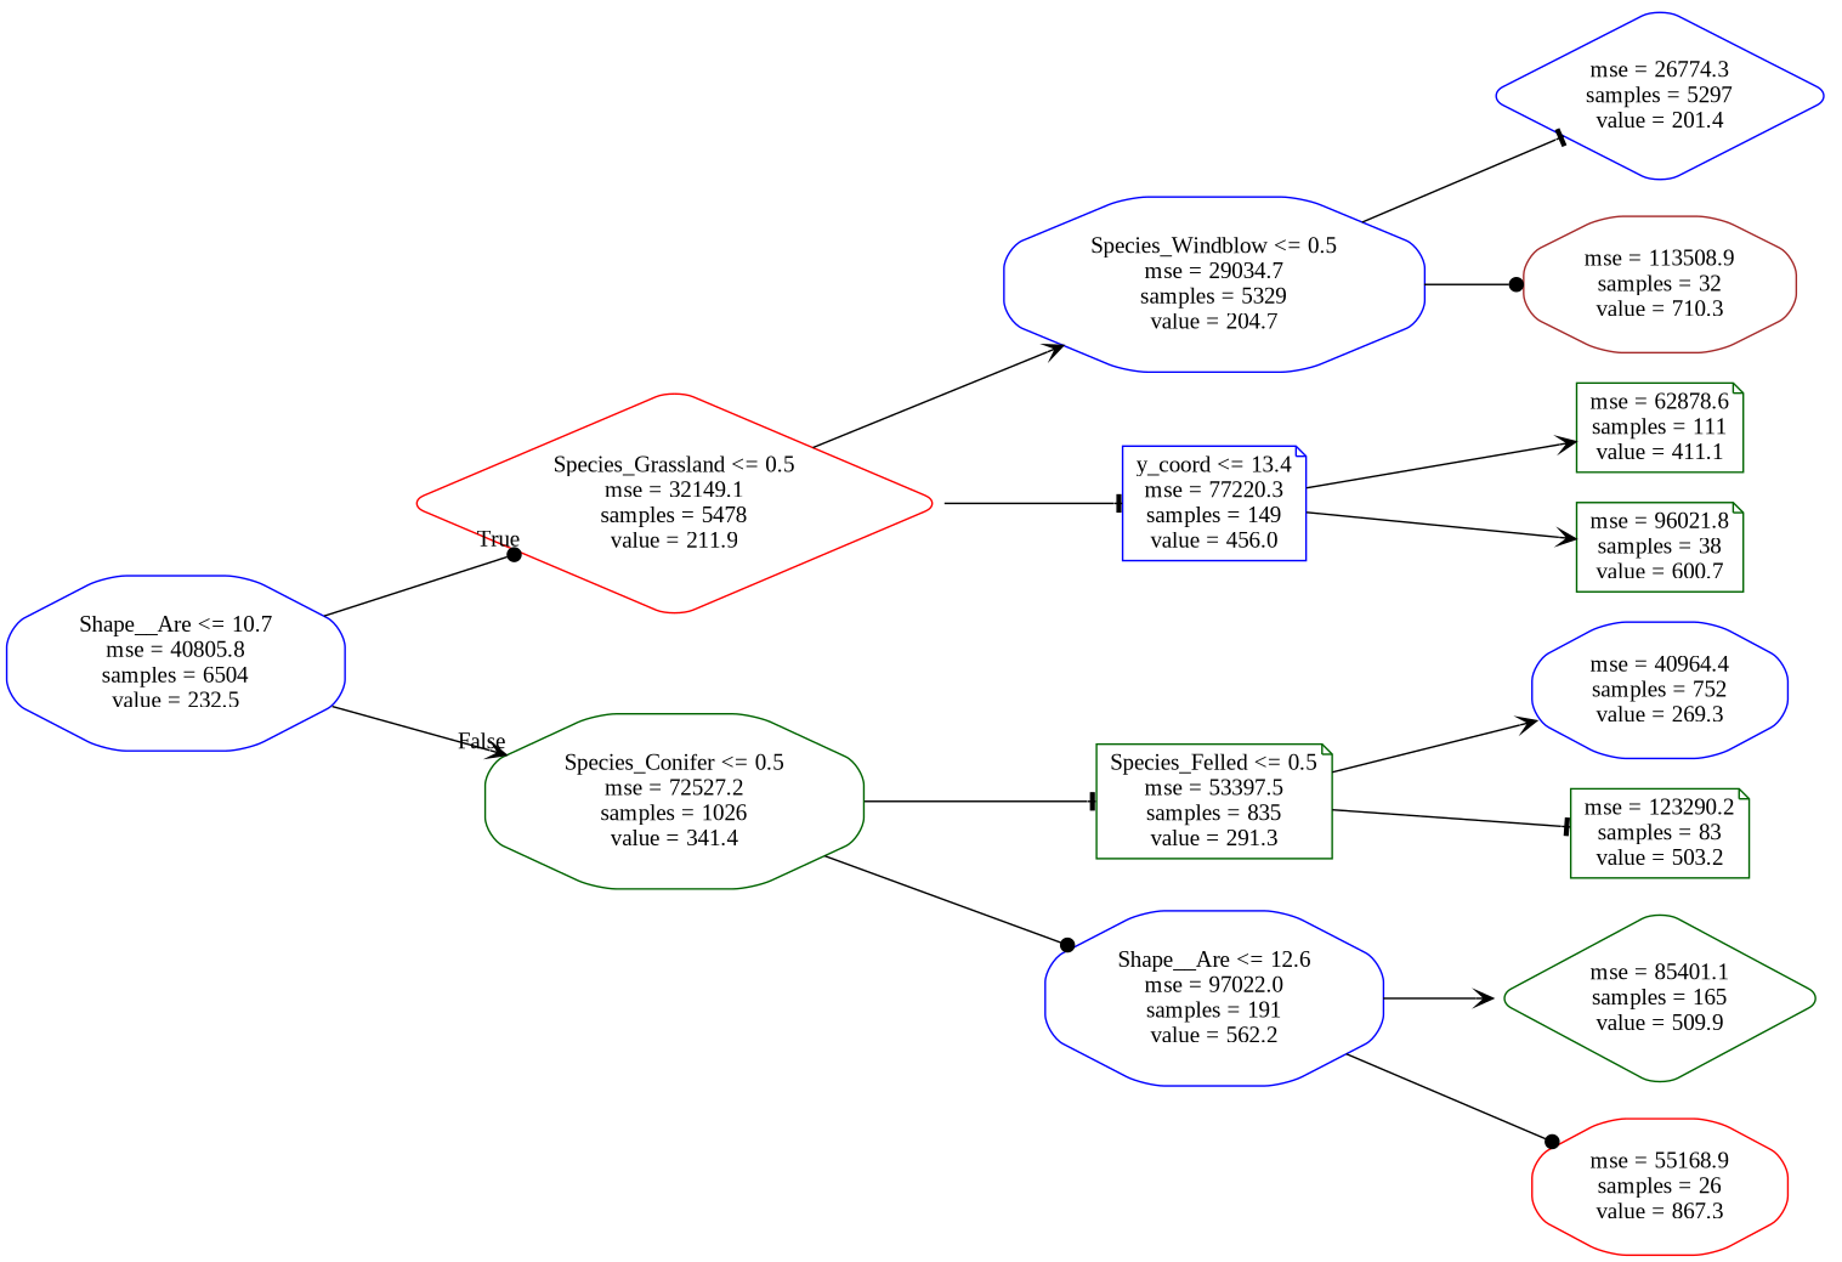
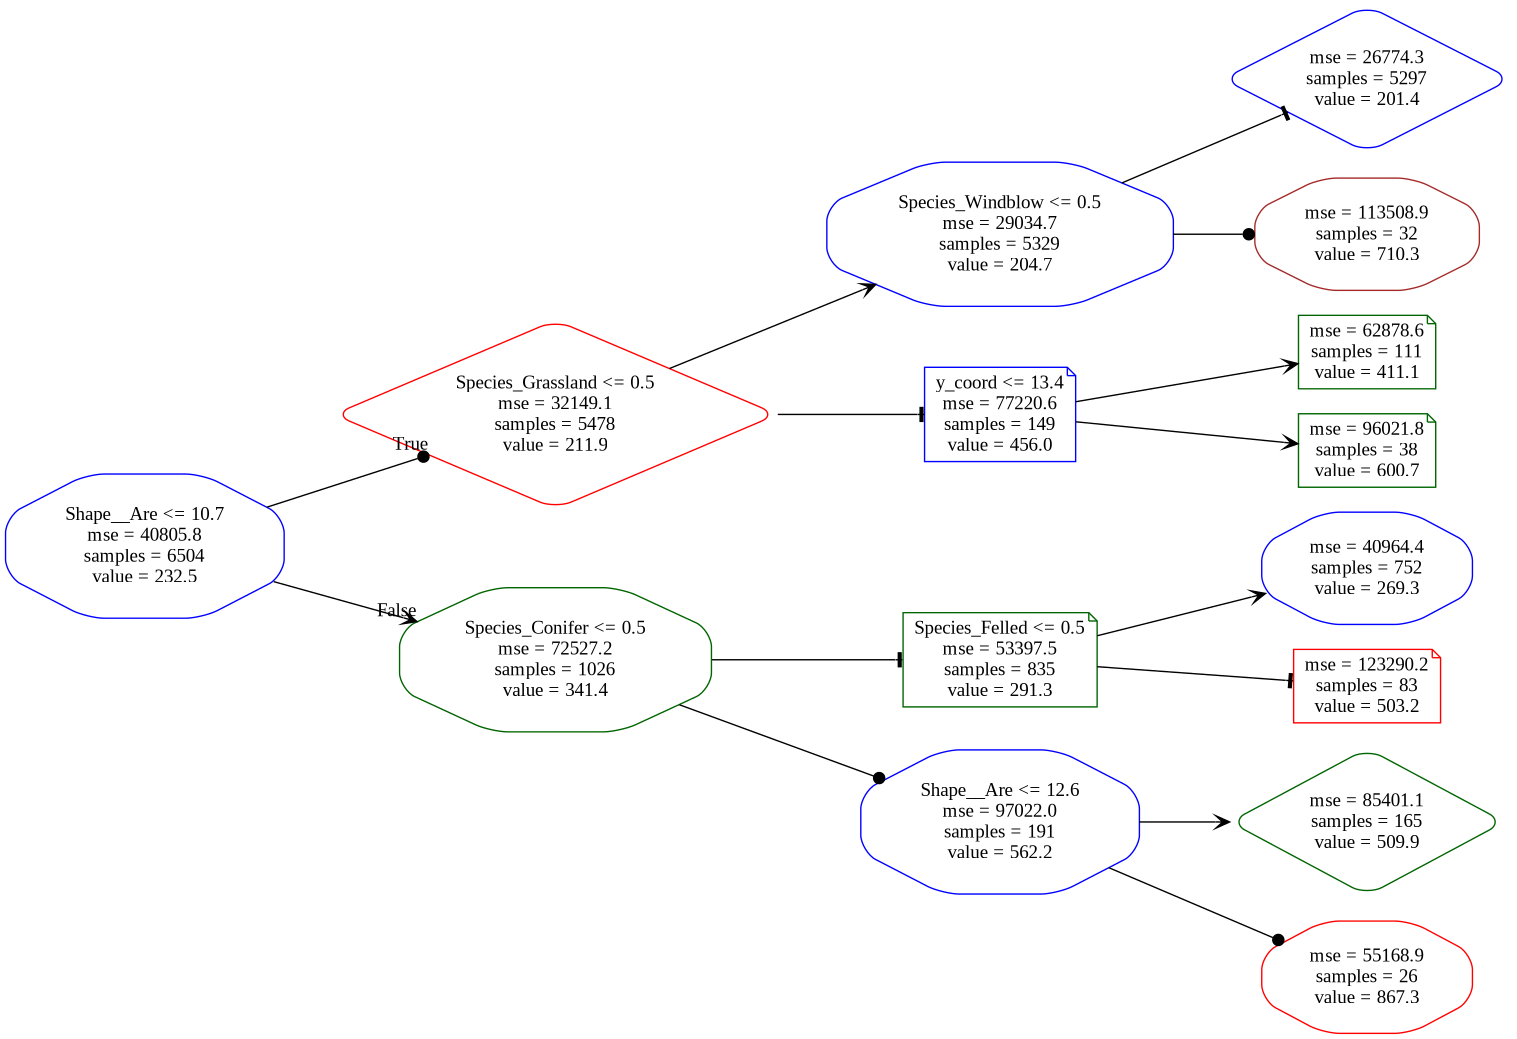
  digraph {
    fontname="Liberation Serif"
    rankdir=LR
    node [color=blue fontname="Liberation Serif" shape=octagon style=rounded]
    edge [arrowhead=vee fontname="Liberation Serif"]
    n1 [label="Shape__Are <= 10.7\nmse = 40805.8\nsamples = 6504\nvalue = 232.5"]
    n2 [color=red label="Species_Grassland <= 0.5\nmse = 32149.1\nsamples = 5478\nvalue = 211.9" shape=diamond]
    n3 [color=darkgreen label="Species_Conifer <= 0.5\nmse = 72527.2\nsamples = 1026\nvalue = 341.4"]
    n4 [label="Species_Windblow <= 0.5\nmse = 29034.7\nsamples = 5329\nvalue = 204.7"]
-   n5 [label="y_coord <= 13.4\nmse = 77220.3\nsamples = 149\nvalue = 456.0" shape=note]
+   n5 [label="y_coord <= 13.4\nmse = 77220.6\nsamples = 149\nvalue = 456.0" shape=note]
    n6 [color=darkgreen label="Species_Felled <= 0.5\nmse = 53397.5\nsamples = 835\nvalue = 291.3" shape=note]
    n7 [label="Shape__Are <= 12.6\nmse = 97022.0\nsamples = 191\nvalue = 562.2"]
    n8 [label="mse = 26774.3\nsamples = 5297\nvalue = 201.4" shape=diamond]
    n9 [color=brown label="mse = 113508.9\nsamples = 32\nvalue = 710.3"]
    n10 [color=darkgreen label="mse = 62878.6\nsamples = 111\nvalue = 411.1" shape=note]
    n11 [color=darkgreen label="mse = 96021.8\nsamples = 38\nvalue = 600.7" shape=note]
    n12 [label="mse = 40964.4\nsamples = 752\nvalue = 269.3"]
-   n13 [color=darkgreen label="mse = 123290.2\nsamples = 83\nvalue = 503.2" shape=note]
+   n13 [color=red label="mse = 123290.2\nsamples = 83\nvalue = 503.2" shape=note]
    n14 [color=darkgreen label="mse = 85401.1\nsamples = 165\nvalue = 509.9" shape=diamond]
    n15 [color=red label="mse = 55168.9\nsamples = 26\nvalue = 867.3"]
    n1 -> n2 [arrowhead=dot headlabel=True labelangle=45 labeldistance=2.5]
    n1 -> n3 [headlabel=False labelangle=-45 labeldistance=2.5]
    n2 -> n4
    n2 -> n5 [arrowhead=tee]
    n3 -> n6 [arrowhead=tee]
    n3 -> n7 [arrowhead=dot]
    n4 -> n8 [arrowhead=tee]
    n4 -> n9 [arrowhead=dot]
    n5 -> n10
    n5 -> n11
    n6 -> n12
    n6 -> n13 [arrowhead=tee]
    n7 -> n14
    n7 -> n15 [arrowhead=dot]
  }
